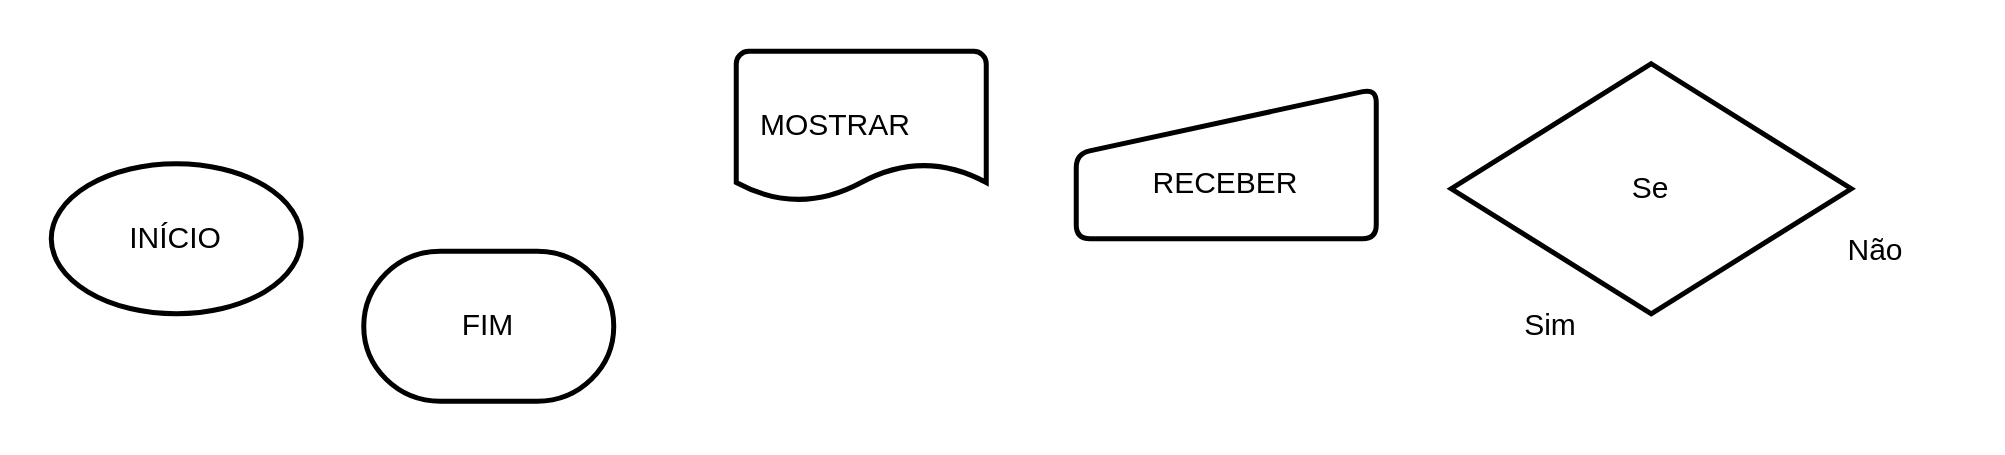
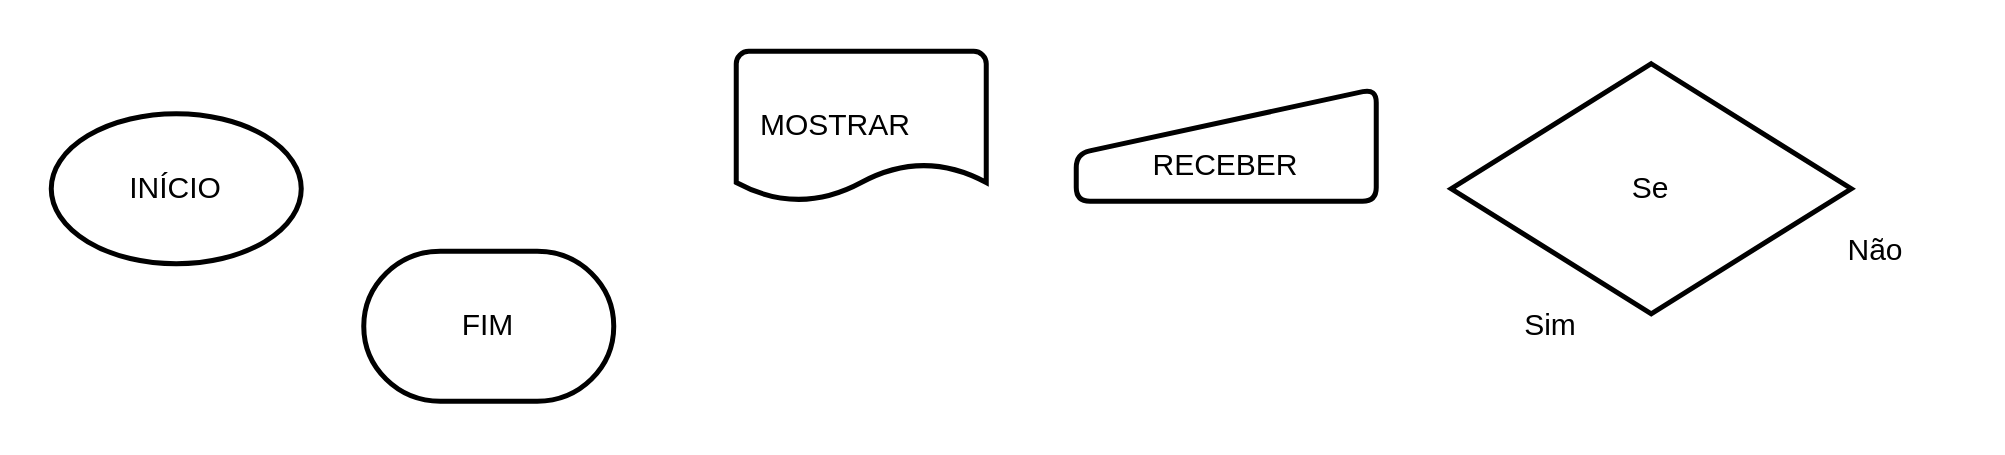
  <mxCell id="0" />
  <mxCell id="1" parent="0" />
- <mxCell id="2" value="INÍCIO" style="strokeWidth=2;html=1;shape=mxgraph.flowchart.start_1;whiteSpace=wrap;" vertex="1" parent="1"><mxGeometry x="20" y="65" width="100" height="60" as="geometry" /></mxCell>
+ <mxCell id="2" value="INÍCIO" style="strokeWidth=2;html=1;shape=mxgraph.flowchart.start_1;whiteSpace=wrap;" vertex="1" parent="1"><mxGeometry x="20" y="45" width="100" height="60" as="geometry" /></mxCell>
  <mxCell id="3" value="FIM" style="strokeWidth=2;html=1;shape=mxgraph.flowchart.terminator;whiteSpace=wrap;" vertex="1" parent="1"><mxGeometry x="145" y="100" width="100" height="60" as="geometry" /></mxCell>
  <mxCell id="4" value="MOSTRAR&lt;span style=&quot;white-space: pre;&quot;&gt;&#09;&lt;/span&gt;" style="strokeWidth=2;html=1;shape=mxgraph.flowchart.document2;whiteSpace=wrap;size=0.25;" vertex="1" parent="1"><mxGeometry x="294" y="20" width="100" height="60" as="geometry" /></mxCell>
- <mxCell id="5" value="&lt;div&gt;&lt;br&gt;&lt;/div&gt;RECEBER" style="html=1;strokeWidth=2;shape=manualInput;whiteSpace=wrap;rounded=1;size=26;arcSize=11;" vertex="1" parent="1"><mxGeometry x="430" y="35" width="120" height="60" as="geometry" /></mxCell>
+ <mxCell id="5" value="&lt;div&gt;&lt;br&gt;&lt;/div&gt;RECEBER" style="html=1;strokeWidth=2;shape=manualInput;whiteSpace=wrap;rounded=1;size=26;arcSize=11;" vertex="1" parent="1"><mxGeometry x="430" y="35" width="120" height="45" as="geometry" /></mxCell>
  <mxCell id="6" value="" style="group" vertex="1" connectable="0" parent="1"><mxGeometry x="580" y="25" width="200" height="120" as="geometry" /></mxCell>
  <mxCell id="7" value="Se" style="strokeWidth=2;html=1;shape=mxgraph.flowchart.decision;whiteSpace=wrap;" vertex="1" parent="6"><mxGeometry width="160" height="100" as="geometry" /></mxCell>
  <mxCell id="8" value="Sim" style="text;html=1;align=center;verticalAlign=middle;whiteSpace=wrap;rounded=0;" vertex="1" parent="6"><mxGeometry x="10" y="90" width="60" height="30" as="geometry" /></mxCell>
  <mxCell id="9" value="Não" style="text;html=1;align=center;verticalAlign=middle;whiteSpace=wrap;rounded=0;" vertex="1" parent="6"><mxGeometry x="140" y="60" width="60" height="30" as="geometry" /></mxCell>
